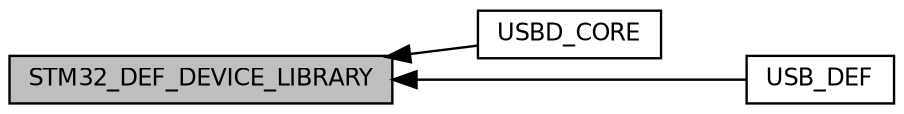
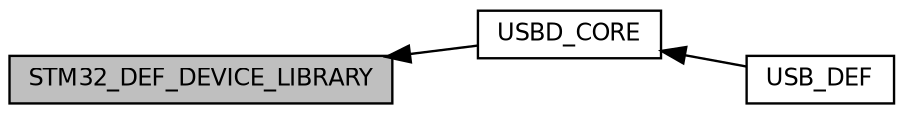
  digraph {
    fontname="DejaVu Sans"
    rankdir=LR
    node [color=black fillcolor=white fontname="DejaVu Sans" fontsize=10 shape=record style=filled]
    edge [dir=back fontname="DejaVu Sans" fontsize=10 labelfontname=Helvetica labelfontsize=10 shape=plaintext style=solid]
    n1 [fillcolor=grey75 fontcolor=black height=0.2 label=STM32_DEF_DEVICE_LIBRARY width=0.4]
    n2 [height=0.2 label=USBD_CORE width=0.4]
    n3 [height=0.2 label=USB_DEF width=0.4]
    n1 -> n2
-   n1 -> n3
+   n2 -> n3
  }
